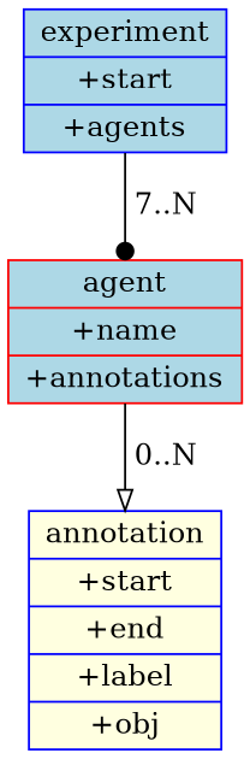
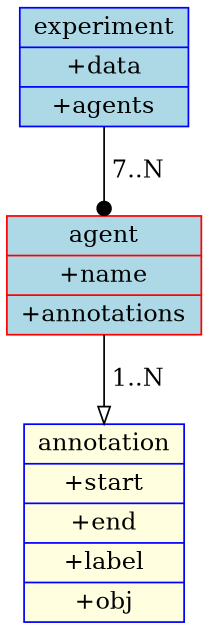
  digraph {
    rankdir=TD
    node [color=blue fillcolor=lightblue shape=record style=filled]
-   n1 [label="{experiment|+start|+agents}"]
+   n1 [label="{experiment|+data|+agents}"]
    n2 [color=red label="{agent|+name|+annotations}"]
    n3 [fillcolor=lightyellow label="{annotation|+start|+end|+label|+obj}"]
    n1 -> n2 [arrowhead=dot label=" 7..N"]
-   n2 -> n3 [arrowhead=onormal label=" 0..N"]
+   n2 -> n3 [arrowhead=onormal label=" 1..N"]
  }
